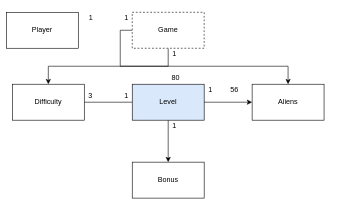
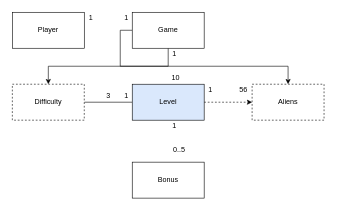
  <mxCell id="0" />
  <mxCell id="1" parent="0" />
- <mxCell id="2" value="Player" style="rounded=0;whiteSpace=wrap;html=1;" parent="1" vertex="1"><mxGeometry x="10" y="20" width="120" height="60" as="geometry" /></mxCell>
+ <mxCell id="2" value="Player" style="rounded=0;whiteSpace=wrap;html=1;" parent="1" vertex="1"><mxGeometry x="20" y="20" width="120" height="60" as="geometry" /></mxCell>
  <mxCell id="3" style="edgeStyle=orthogonalEdgeStyle;rounded=0;orthogonalLoop=1;jettySize=auto;html=1;exitX=0;exitY=0.5;exitDx=0;exitDy=0;" parent="1" source="6" target="7" edge="1"><mxGeometry relative="1" as="geometry" /></mxCell>
- <mxCell id="4" style="edgeStyle=orthogonalEdgeStyle;rounded=0;orthogonalLoop=1;jettySize=auto;html=1;" parent="1" source="10" target="7" edge="1"><mxGeometry relative="1" as="geometry" /></mxCell>
+ <mxCell id="4" style="edgeStyle=orthogonalEdgeStyle;rounded=0;orthogonalLoop=1;jettySize=auto;html=1;dashed=1;" parent="1" source="10" target="7" edge="1"><mxGeometry relative="1" as="geometry" /></mxCell>
  <mxCell id="5" style="edgeStyle=orthogonalEdgeStyle;rounded=0;orthogonalLoop=1;jettySize=auto;html=1;exitX=0.5;exitY=1;exitDx=0;exitDy=0;" parent="1" source="6" target="20" edge="1"><mxGeometry relative="1" as="geometry" /></mxCell>
- <mxCell id="6" value="Game" style="rounded=0;whiteSpace=wrap;html=1;dashed=1;" parent="1" vertex="1"><mxGeometry x="220" y="20" width="120" height="60" as="geometry" /></mxCell>
- <mxCell id="7" value="Aliens" style="rounded=0;whiteSpace=wrap;html=1;" parent="1" vertex="1"><mxGeometry x="420" y="140" width="120" height="60" as="geometry" /></mxCell>
- <mxCell id="8" style="edgeStyle=orthogonalEdgeStyle;rounded=0;orthogonalLoop=1;jettySize=auto;html=1;exitX=0.5;exitY=1;exitDx=0;exitDy=0;" parent="1" source="10" target="11" edge="1"><mxGeometry relative="1" as="geometry" /></mxCell>
+ <mxCell id="6" value="Game" style="rounded=0;whiteSpace=wrap;html=1;" parent="1" vertex="1"><mxGeometry x="220" y="20" width="120" height="60" as="geometry" /></mxCell>
+ <mxCell id="7" value="Aliens" style="rounded=0;whiteSpace=wrap;html=1;dashed=1;" parent="1" vertex="1"><mxGeometry x="420" y="140" width="120" height="60" as="geometry" /></mxCell>
  <mxCell id="9" value="" style="edgeStyle=none;rounded=0;orthogonalLoop=1;jettySize=auto;html=1;endArrow=none;" edge="1" parent="1" source="10" target="20"><mxGeometry relative="1" as="geometry" /></mxCell>
  <mxCell id="10" value="Level" style="rounded=0;whiteSpace=wrap;html=1;fillColor=#dae8fc;" parent="1" vertex="1"><mxGeometry x="220" y="140" width="120" height="60" as="geometry" /></mxCell>
  <mxCell id="11" value="Bonus" style="rounded=0;whiteSpace=wrap;html=1;" parent="1" vertex="1"><mxGeometry x="220" y="270" width="120" height="60" as="geometry" /></mxCell>
  <mxCell id="12" value="1" style="text;html=1;align=center;verticalAlign=middle;resizable=0;points=[];autosize=1;" parent="1" vertex="1"><mxGeometry x="200" y="20" width="20" height="20" as="geometry" /></mxCell>
  <mxCell id="13" value="1" style="text;html=1;align=center;verticalAlign=middle;resizable=0;points=[];autosize=1;" parent="1" vertex="1"><mxGeometry x="141" y="20" width="20" height="20" as="geometry" /></mxCell>
  <mxCell id="14" value="1" style="text;html=1;align=center;verticalAlign=middle;resizable=0;points=[];autosize=1;" parent="1" vertex="1"><mxGeometry x="340" y="140" width="20" height="20" as="geometry" /></mxCell>
- <mxCell id="15" value="56" style="text;html=1;align=center;verticalAlign=middle;resizable=0;points=[];autosize=1;" parent="1" vertex="1"><mxGeometry x="375" y="140" width="30" height="20" as="geometry" /></mxCell>
+ <mxCell id="15" value="56" style="text;html=1;align=center;verticalAlign=middle;resizable=0;points=[];autosize=1;" parent="1" vertex="1"><mxGeometry x="390" y="140" width="30" height="20" as="geometry" /></mxCell>
  <mxCell id="16" value="1" style="text;html=1;align=center;verticalAlign=middle;resizable=0;points=[];autosize=1;" parent="1" vertex="1"><mxGeometry x="280" y="80" width="20" height="20" as="geometry" /></mxCell>
- <mxCell id="17" value="80" style="text;html=1;align=center;verticalAlign=middle;resizable=0;points=[];autosize=1;" parent="1" vertex="1"><mxGeometry x="277" y="120" width="30" height="20" as="geometry" /></mxCell>
+ <mxCell id="17" value="10" style="text;html=1;align=center;verticalAlign=middle;resizable=0;points=[];autosize=1;" parent="1" vertex="1"><mxGeometry x="277" y="120" width="30" height="20" as="geometry" /></mxCell>
  <mxCell id="18" value="1" style="text;html=1;align=center;verticalAlign=middle;resizable=0;points=[];autosize=1;" parent="1" vertex="1"><mxGeometry x="280" y="200" width="20" height="20" as="geometry" /></mxCell>
- <mxCell id="20" value="Difficulty" style="rounded=0;whiteSpace=wrap;html=1;" vertex="1" parent="1"><mxGeometry x="20" y="140" width="120" height="60" as="geometry" /></mxCell>
+ <mxCell id="19" value="0..5" style="text;html=1;align=center;verticalAlign=middle;resizable=0;points=[];autosize=1;" parent="1" vertex="1"><mxGeometry x="278" y="240" width="40" height="20" as="geometry" /></mxCell>
+ <mxCell id="20" value="Difficulty" style="rounded=0;whiteSpace=wrap;html=1;dashed=1;" vertex="1" parent="1"><mxGeometry x="20" y="140" width="120" height="60" as="geometry" /></mxCell>
  <mxCell id="21" value="1" style="text;html=1;align=center;verticalAlign=middle;resizable=0;points=[];autosize=1;" vertex="1" parent="1"><mxGeometry x="200" y="150" width="20" height="20" as="geometry" /></mxCell>
- <mxCell id="22" value="3" style="text;html=1;align=center;verticalAlign=middle;resizable=0;points=[];autosize=1;" vertex="1" parent="1"><mxGeometry x="140" y="150" width="20" height="20" as="geometry" /></mxCell>
+ <mxCell id="22" value="3" style="text;html=1;align=center;verticalAlign=middle;resizable=0;points=[];autosize=1;" vertex="1" parent="1"><mxGeometry x="170" y="150" width="20" height="20" as="geometry" /></mxCell>
